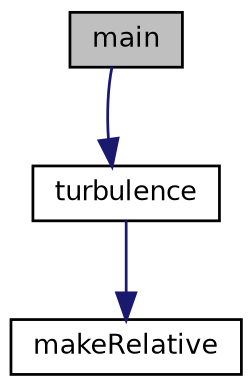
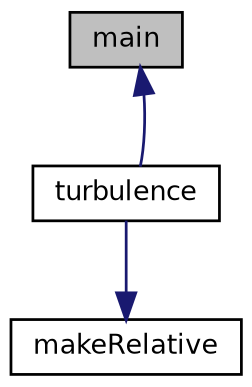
  digraph {
    rankdir=TB
    node [color=black fillcolor=white fontname=Helvetica fontsize=10 shape=record style=filled]
    edge [color=midnightblue fontname=Helvetica fontsize=10 labelfontname=Helvetica labelfontsize=10 style=solid]
    n1 [fillcolor=grey75 fontcolor=black height=0.2 label=main width=0.4]
    n2 [height=0.2 label=turbulence width=0.4]
    n3 [height=0.2 label=makeRelative width=0.4]
-   n1 -> n2
+   n2 -> n1
    n2 -> n3
  }
